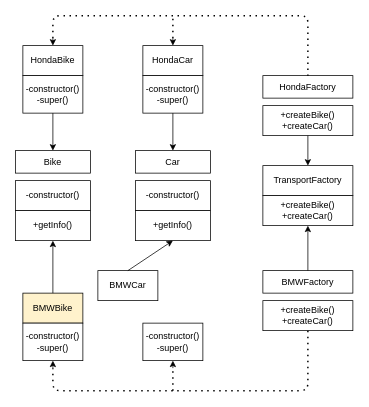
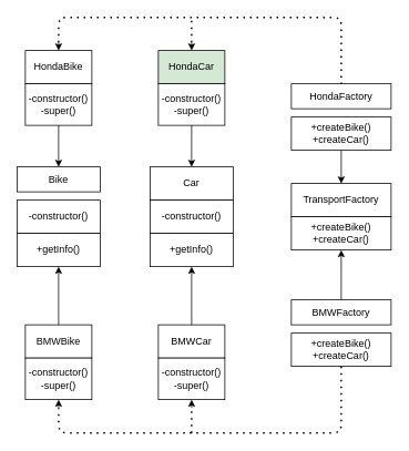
  <mxCell id="0" />
  <mxCell id="1" parent="0" />
  <mxCell id="2" value="TransportFactory" style="rounded=0;whiteSpace=wrap;html=1;" parent="1" vertex="1"><mxGeometry x="350" y="220" width="120" height="40" as="geometry" /></mxCell>
  <mxCell id="3" value="+createBike()&lt;br&gt;+createCar()" style="rounded=0;whiteSpace=wrap;html=1;" parent="1" vertex="1"><mxGeometry x="350" y="260" width="120" height="40" as="geometry" /></mxCell>
  <mxCell id="4" value="HondaFactory" style="rounded=0;whiteSpace=wrap;html=1;" parent="1" vertex="1"><mxGeometry x="350" y="100" width="120" height="30" as="geometry" /></mxCell>
  <mxCell id="5" value="BMWFactory" style="rounded=0;whiteSpace=wrap;html=1;" parent="1" vertex="1"><mxGeometry x="350" y="360" width="120" height="30" as="geometry" /></mxCell>
  <mxCell id="6" value="+createBike()&lt;br&gt;+createCar()" style="rounded=0;whiteSpace=wrap;html=1;" parent="1" vertex="1"><mxGeometry x="350" y="400" width="120" height="40" as="geometry" /></mxCell>
  <mxCell id="7" value="+createBike()&lt;br&gt;+createCar()" style="rounded=0;whiteSpace=wrap;html=1;" parent="1" vertex="1"><mxGeometry x="350" y="140" width="120" height="40" as="geometry" /></mxCell>
  <mxCell id="8" value="" style="endArrow=classic;html=1;exitX=0.5;exitY=0;exitDx=0;exitDy=0;entryX=0.5;entryY=1;entryDx=0;entryDy=0;" parent="1" source="5" target="3" edge="1"><mxGeometry width="50" height="50" relative="1" as="geometry"><mxPoint x="360" y="330" as="sourcePoint" /><mxPoint x="410" y="310" as="targetPoint" /></mxGeometry></mxCell>
  <mxCell id="9" value="" style="endArrow=classic;html=1;exitX=0.5;exitY=1;exitDx=0;exitDy=0;" parent="1" source="7" edge="1"><mxGeometry width="50" height="50" relative="1" as="geometry"><mxPoint x="360" y="330" as="sourcePoint" /><mxPoint x="410" y="220" as="targetPoint" /></mxGeometry></mxCell>
- <mxCell id="10" value="HondaCar" style="rounded=0;whiteSpace=wrap;html=1;" parent="1" vertex="1"><mxGeometry x="190" y="60" width="80" height="40" as="geometry" /></mxCell>
+ <mxCell id="10" value="HondaCar" style="rounded=0;whiteSpace=wrap;html=1;fillColor=#d5e8d4;" parent="1" vertex="1"><mxGeometry x="190" y="60" width="80" height="40" as="geometry" /></mxCell>
  <mxCell id="11" value="HondaBike" style="rounded=0;whiteSpace=wrap;html=1;" parent="1" vertex="1"><mxGeometry x="30" y="60" width="80" height="40" as="geometry" /></mxCell>
- <mxCell id="12" value="BMWCar" style="rounded=0;whiteSpace=wrap;html=1;" parent="1" vertex="1"><mxGeometry x="130" y="360" width="80" height="40" as="geometry" /></mxCell>
- <mxCell id="13" value="BMWBike" style="rounded=0;whiteSpace=wrap;html=1;fillColor=#fff2cc;" parent="1" vertex="1"><mxGeometry x="30" y="390" width="80" height="40" as="geometry" /></mxCell>
+ <mxCell id="12" value="BMWCar" style="rounded=0;whiteSpace=wrap;html=1;" parent="1" vertex="1"><mxGeometry x="190" y="390" width="80" height="40" as="geometry" /></mxCell>
+ <mxCell id="13" value="BMWBike" style="rounded=0;whiteSpace=wrap;html=1;" parent="1" vertex="1"><mxGeometry x="30" y="390" width="80" height="40" as="geometry" /></mxCell>
  <mxCell id="14" value="Bike" style="rounded=0;whiteSpace=wrap;html=1;" parent="1" vertex="1"><mxGeometry x="20" y="200" width="100" height="30" as="geometry" /></mxCell>
- <mxCell id="15" value="Car" style="rounded=0;whiteSpace=wrap;html=1;" parent="1" vertex="1"><mxGeometry x="180" y="200" width="100" height="30" as="geometry" /></mxCell>
+ <mxCell id="15" value="Car" style="rounded=0;whiteSpace=wrap;html=1;" parent="1" vertex="1"><mxGeometry x="180" y="200" width="100" height="40" as="geometry" /></mxCell>
  <mxCell id="16" value="-constructor()&lt;br&gt;-super()" style="rounded=0;whiteSpace=wrap;html=1;" parent="1" vertex="1"><mxGeometry x="190" y="100" width="80" height="50" as="geometry" /></mxCell>
  <mxCell id="17" value="-constructor()&lt;br&gt;-super()" style="rounded=0;whiteSpace=wrap;html=1;" parent="1" vertex="1"><mxGeometry x="30" y="100" width="80" height="50" as="geometry" /></mxCell>
  <mxCell id="18" value="-constructor()&lt;br&gt;-super()" style="rounded=0;whiteSpace=wrap;html=1;" parent="1" vertex="1"><mxGeometry x="190" y="430" width="80" height="50" as="geometry" /></mxCell>
  <mxCell id="19" value="-constructor()&lt;br&gt;-super()" style="rounded=0;whiteSpace=wrap;html=1;" parent="1" vertex="1"><mxGeometry x="30" y="430" width="80" height="50" as="geometry" /></mxCell>
  <mxCell id="20" value="-constructor()" style="rounded=0;whiteSpace=wrap;html=1;" parent="1" vertex="1"><mxGeometry x="20" y="240" width="100" height="40" as="geometry" /></mxCell>
  <mxCell id="21" value="+getInfo()" style="rounded=0;whiteSpace=wrap;html=1;" parent="1" vertex="1"><mxGeometry x="20" y="280" width="100" height="40" as="geometry" /></mxCell>
  <mxCell id="22" value="-constructor()" style="rounded=0;whiteSpace=wrap;html=1;" vertex="1" parent="1"><mxGeometry x="180" y="240" width="100" height="40" as="geometry" /></mxCell>
  <mxCell id="23" value="+getInfo()" style="rounded=0;whiteSpace=wrap;html=1;" vertex="1" parent="1"><mxGeometry x="180" y="280" width="100" height="40" as="geometry" /></mxCell>
  <mxCell id="24" value="" style="endArrow=none;dashed=1;html=1;dashPattern=1 3;strokeWidth=2;exitX=0.5;exitY=1;exitDx=0;exitDy=0;exitPerimeter=0;" edge="1" parent="1" source="6"><mxGeometry width="50" height="50" relative="1" as="geometry"><mxPoint x="410" y="450" as="sourcePoint" /><mxPoint x="70" y="490" as="targetPoint" /><Array as="points"><mxPoint x="410" y="520" /><mxPoint x="230" y="520" /><mxPoint x="70" y="520" /></Array></mxGeometry></mxCell>
  <mxCell id="25" value="" style="endArrow=none;dashed=1;html=1;dashPattern=1 3;strokeWidth=2;" edge="1" parent="1"><mxGeometry width="50" height="50" relative="1" as="geometry"><mxPoint x="230" y="520" as="sourcePoint" /><mxPoint x="230" y="490" as="targetPoint" /></mxGeometry></mxCell>
  <mxCell id="26" value="" style="endArrow=classic;html=1;" edge="1" parent="1"><mxGeometry width="50" height="50" relative="1" as="geometry"><mxPoint x="230" y="490" as="sourcePoint" /><mxPoint x="230" y="480" as="targetPoint" /></mxGeometry></mxCell>
  <mxCell id="27" value="" style="endArrow=classic;html=1;entryX=0.5;entryY=1;entryDx=0;entryDy=0;" edge="1" parent="1" target="19"><mxGeometry width="50" height="50" relative="1" as="geometry"><mxPoint x="70" y="490" as="sourcePoint" /><mxPoint x="200" y="480" as="targetPoint" /></mxGeometry></mxCell>
  <mxCell id="28" value="" style="endArrow=none;dashed=1;html=1;dashPattern=1 3;strokeWidth=2;entryX=0.5;entryY=0;entryDx=0;entryDy=0;" edge="1" parent="1" target="4"><mxGeometry width="50" height="50" relative="1" as="geometry"><mxPoint x="70" y="50" as="sourcePoint" /><mxPoint x="250" y="200" as="targetPoint" /><Array as="points"><mxPoint x="70" y="20" /><mxPoint x="110" y="20" /><mxPoint x="410" y="20" /></Array></mxGeometry></mxCell>
  <mxCell id="29" value="" style="endArrow=none;dashed=1;html=1;dashPattern=1 3;strokeWidth=2;" edge="1" parent="1"><mxGeometry width="50" height="50" relative="1" as="geometry"><mxPoint x="230" y="50" as="sourcePoint" /><mxPoint x="230" y="20" as="targetPoint" /></mxGeometry></mxCell>
  <mxCell id="30" value="" style="endArrow=classic;html=1;" edge="1" parent="1"><mxGeometry width="50" height="50" relative="1" as="geometry"><mxPoint x="230" y="50" as="sourcePoint" /><mxPoint x="230" y="60" as="targetPoint" /></mxGeometry></mxCell>
  <mxCell id="31" value="" style="endArrow=classic;html=1;entryX=0.5;entryY=0;entryDx=0;entryDy=0;" edge="1" parent="1" target="11"><mxGeometry width="50" height="50" relative="1" as="geometry"><mxPoint x="70" y="50" as="sourcePoint" /><mxPoint x="270" y="90" as="targetPoint" /></mxGeometry></mxCell>
  <mxCell id="32" value="" style="endArrow=classic;html=1;entryX=0.5;entryY=0;entryDx=0;entryDy=0;" edge="1" parent="1" target="15"><mxGeometry width="50" height="50" relative="1" as="geometry"><mxPoint x="230" y="150" as="sourcePoint" /><mxPoint x="280" y="200" as="targetPoint" /></mxGeometry></mxCell>
  <mxCell id="33" value="" style="endArrow=classic;html=1;entryX=0.5;entryY=1;entryDx=0;entryDy=0;exitX=0.5;exitY=0;exitDx=0;exitDy=0;" edge="1" parent="1" source="12" target="23"><mxGeometry width="50" height="50" relative="1" as="geometry"><mxPoint x="210" y="390" as="sourcePoint" /><mxPoint x="260" y="340" as="targetPoint" /></mxGeometry></mxCell>
  <mxCell id="34" value="" style="endArrow=classic;html=1;entryX=0.5;entryY=1;entryDx=0;entryDy=0;" edge="1" parent="1" target="21"><mxGeometry width="50" height="50" relative="1" as="geometry"><mxPoint x="70" y="390" as="sourcePoint" /><mxPoint x="120" y="340" as="targetPoint" /></mxGeometry></mxCell>
  <mxCell id="35" value="" style="endArrow=classic;html=1;exitX=0.5;exitY=1;exitDx=0;exitDy=0;entryX=0.5;entryY=0;entryDx=0;entryDy=0;" edge="1" parent="1" source="17" target="14"><mxGeometry width="50" height="50" relative="1" as="geometry"><mxPoint x="70" y="200" as="sourcePoint" /><mxPoint x="120" y="170" as="targetPoint" /></mxGeometry></mxCell>
